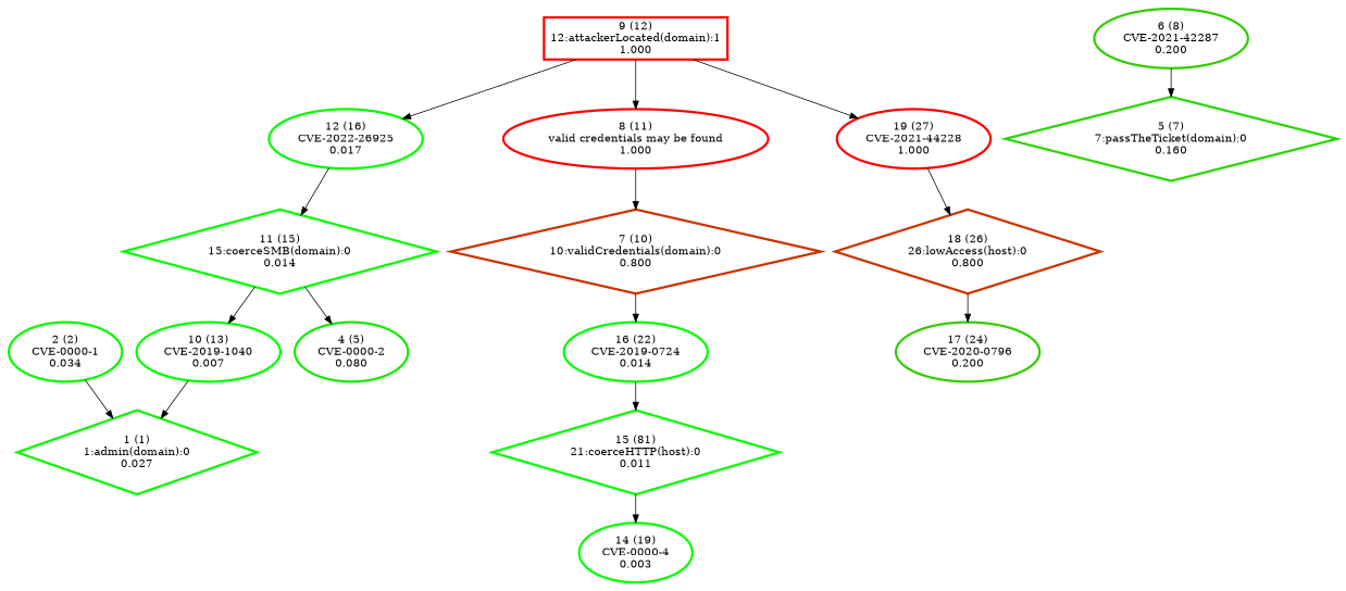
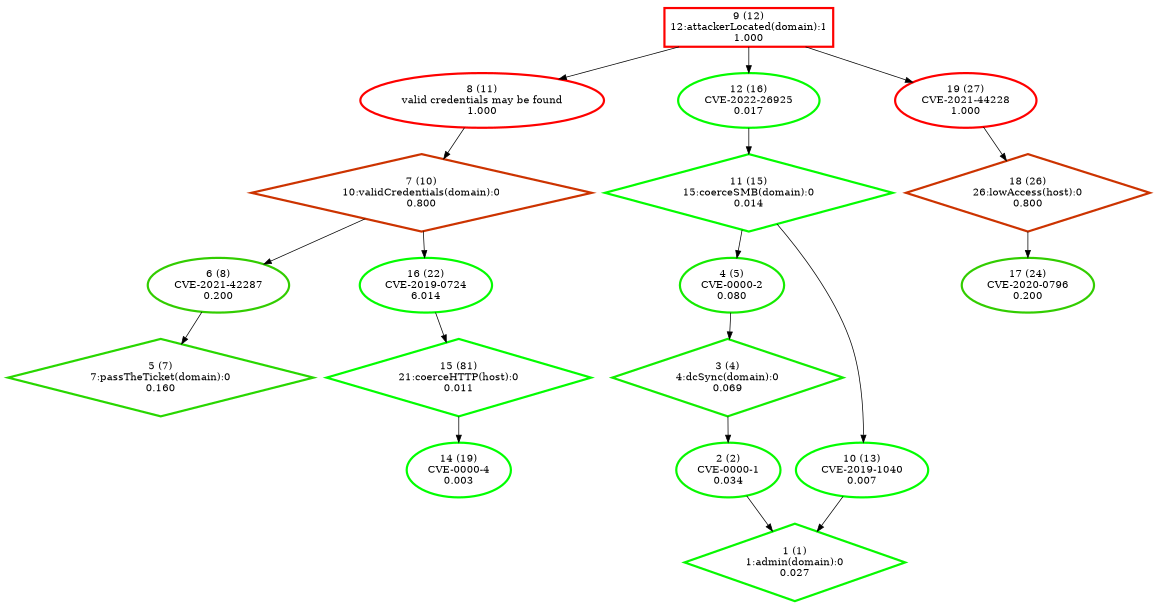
  digraph {
    node [color="#32CD00" penwidth=3 shape=ellipse]
    n1 [color="#07F800" label="1 (1)\n1:admin(domain):0\n0.027" shape=diamond]
    n2 [color="#08F700" label="2 (2)\nCVE-0000-1\n0.034"]
+   n3 [color="#11EE00" label="3 (4)\n4:dcSync(domain):0\n0.069" shape=diamond]
    n4 [color="#14EB00" label="4 (5)\nCVE-0000-2\n0.080"]
    n5 [color="#28D700" label="5 (7)\n7:passTheTicket(domain):0\n0.160" shape=diamond]
    n6 [label="6 (8)\nCVE-2021-42287\n0.200"]
    n7 [color="#CC3300" label="7 (10)\n10:validCredentials(domain):0\n0.800" shape=diamond]
-   n8 [color="#03FC00" label="16 (22)\nCVE-2019-0724\n0.014"]
+   n8 [color="#03FC00" label="16 (22)\nCVE-2019-0724\n6.014"]
    n9 [color="#02FD00" label="15 (81)\n21:coerceHTTP(host):0\n0.011" shape=diamond]
    n10 [color="#FE0100" label="8 (11)\nvalid credentials may be found\n1.000"]
    n11 [color="#FE0100" label="9 (12)\n12:attackerLocated(domain):1\n1.000" shape=box]
    n12 [color="#04FB00" label="12 (16)\nCVE-2022-26925\n0.017"]
    n13 [color="#FF0000" label="19 (27)\nCVE-2021-44228\n1.000"]
    n14 [color="#03FC00" label="11 (15)\n15:coerceSMB(domain):0\n0.014" shape=diamond]
    n15 [color="#CC3300" label="18 (26)\n26:lowAccess(host):0\n0.800" shape=diamond]
    n16 [color="#01FE00" label="10 (13)\nCVE-2019-1040\n0.007"]
    n17 [color="#00FF00" label="14 (19)\nCVE-0000-4\n0.003"]
    n18 [label="17 (24)\nCVE-2020-0796\n0.200"]
    n2 -> n1
+   n3 -> n2
+   n4 -> n3
    n6 -> n5
+   n7 -> n6
    n7 -> n8
    n8 -> n9
    n9 -> n17
    n10 -> n7
    n11 -> n10
    n11 -> n12
    n11 -> n13
    n12 -> n14
    n13 -> n15
    n14 -> n4
    n14 -> n16
    n15 -> n18
    n16 -> n1
  }
